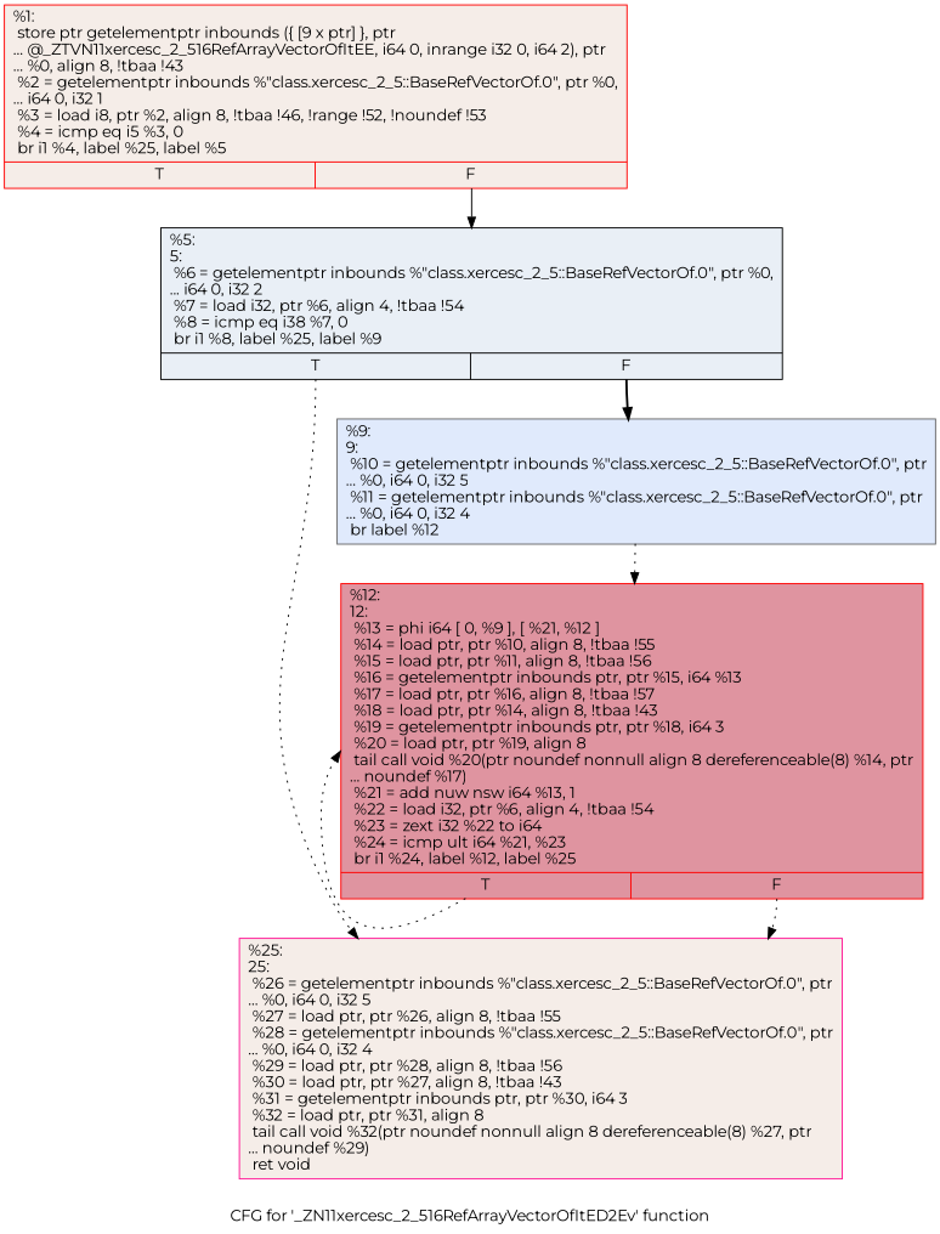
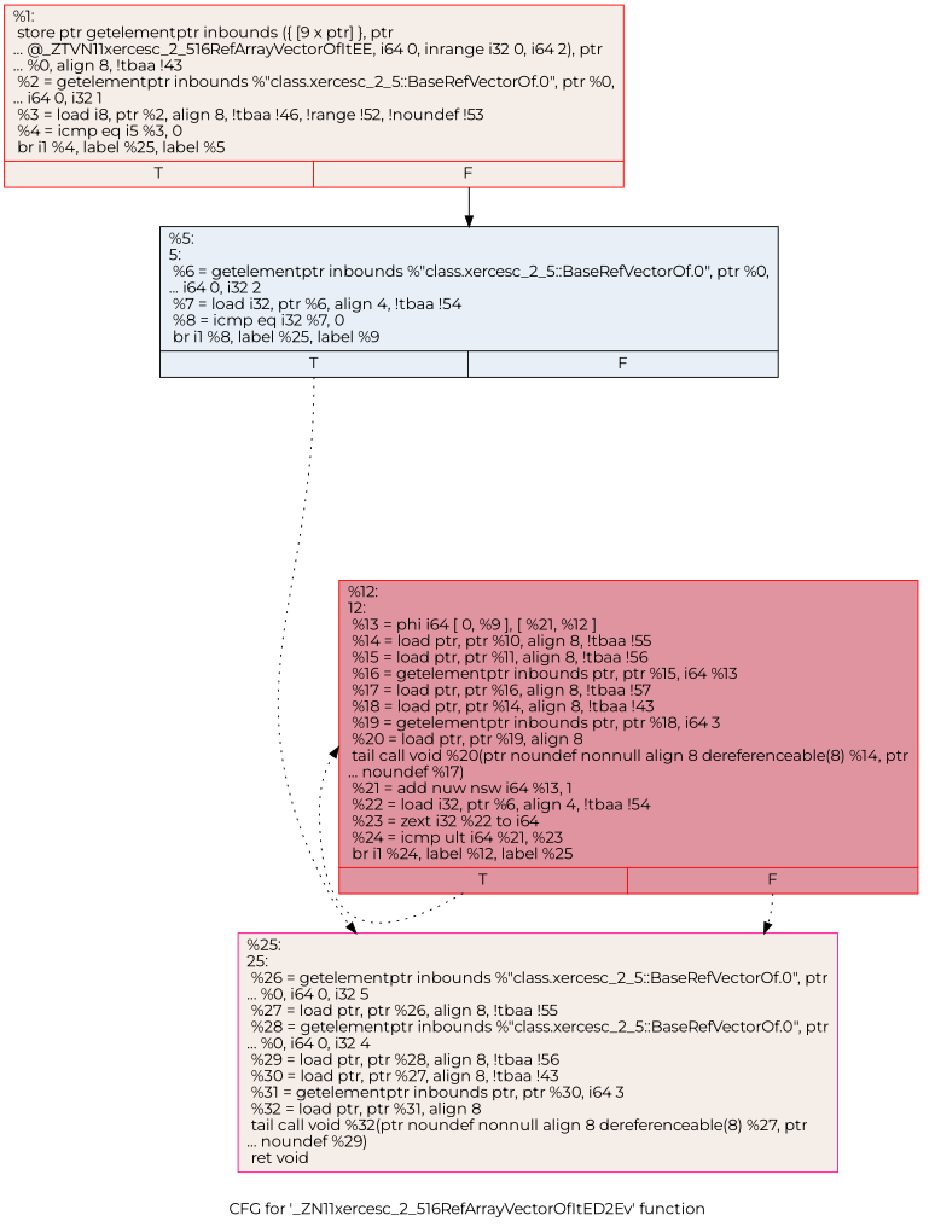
  digraph {
    fontname=Montserrat
    label="CFG for '_ZN11xercesc_2_516RefArrayVectorOfItED2Ev' function"
    node [color=red fillcolor="#e8d6cc70" fontname=Montserrat shape=record style=filled]
    edge [fontname=Montserrat style=dotted tailport=s1]
    n1 [label="{%1:\l  store ptr getelementptr inbounds (\{ [9 x ptr] \}, ptr\l... @_ZTVN11xercesc_2_516RefArrayVectorOfItEE, i64 0, inrange i32 0, i64 2), ptr\l... %0, align 8, !tbaa !43\l  %2 = getelementptr inbounds %\"class.xercesc_2_5::BaseRefVectorOf.0\", ptr %0,\l... i64 0, i32 1\l  %3 = load i8, ptr %2, align 8, !tbaa !46, !range !52, !noundef !53\l  %4 = icmp eq i5 %3, 0\l  br i1 %4, label %25, label %5\l|{<s0>T|<s1>F}}"]
-   n2 [color=black fillcolor="#cedaeb70" label="{%5:\l5:                                                \l  %6 = getelementptr inbounds %\"class.xercesc_2_5::BaseRefVectorOf.0\", ptr %0,\l... i64 0, i32 2\l  %7 = load i32, ptr %6, align 4, !tbaa !54\l  %8 = icmp eq i38 %7, 0\l  br i1 %8, label %25, label %9\l|{<s0>T|<s1>F}}"]
+   n2 [color=black fillcolor="#cedaeb70" label="{%5:\l5:                                                \l  %6 = getelementptr inbounds %\"class.xercesc_2_5::BaseRefVectorOf.0\", ptr %0,\l... i64 0, i32 2\l  %7 = load i32, ptr %6, align 4, !tbaa !54\l  %8 = icmp eq i32 %7, 0\l  br i1 %8, label %25, label %9\l|{<s0>T|<s1>F}}"]
    n3 [color=deeppink label="{%25:\l25:                                               \l  %26 = getelementptr inbounds %\"class.xercesc_2_5::BaseRefVectorOf.0\", ptr\l... %0, i64 0, i32 5\l  %27 = load ptr, ptr %26, align 8, !tbaa !55\l  %28 = getelementptr inbounds %\"class.xercesc_2_5::BaseRefVectorOf.0\", ptr\l... %0, i64 0, i32 4\l  %29 = load ptr, ptr %28, align 8, !tbaa !56\l  %30 = load ptr, ptr %27, align 8, !tbaa !43\l  %31 = getelementptr inbounds ptr, ptr %30, i64 3\l  %32 = load ptr, ptr %31, align 8\l  tail call void %32(ptr noundef nonnull align 8 dereferenceable(8) %27, ptr\l... noundef %29)\l  ret void\l}"]
-   n4 [color=gray40 fillcolor="#b9d0f970" label="{%9:\l9:                                                \l  %10 = getelementptr inbounds %\"class.xercesc_2_5::BaseRefVectorOf.0\", ptr\l... %0, i64 0, i32 5\l  %11 = getelementptr inbounds %\"class.xercesc_2_5::BaseRefVectorOf.0\", ptr\l... %0, i64 0, i32 4\l  br label %12\l}"]
    n5 [fillcolor="#b70d2870" label="{%12:\l12:                                               \l  %13 = phi i64 [ 0, %9 ], [ %21, %12 ]\l  %14 = load ptr, ptr %10, align 8, !tbaa !55\l  %15 = load ptr, ptr %11, align 8, !tbaa !56\l  %16 = getelementptr inbounds ptr, ptr %15, i64 %13\l  %17 = load ptr, ptr %16, align 8, !tbaa !57\l  %18 = load ptr, ptr %14, align 8, !tbaa !43\l  %19 = getelementptr inbounds ptr, ptr %18, i64 3\l  %20 = load ptr, ptr %19, align 8\l  tail call void %20(ptr noundef nonnull align 8 dereferenceable(8) %14, ptr\l... noundef %17)\l  %21 = add nuw nsw i64 %13, 1\l  %22 = load i32, ptr %6, align 4, !tbaa !54\l  %23 = zext i32 %22 to i64\l  %24 = icmp ult i64 %21, %23\l  br i1 %24, label %12, label %25\l|{<s0>T|<s1>F}}"]
    n1 -> n2 [style=solid]
    n2 -> n3 [tailport=s0]
-   n2 -> n4 [style=bold]
-   n4 -> n5 [tailport=s0]
    n5 -> n3
    n5 -> n5 [tailport=s0]
  }
